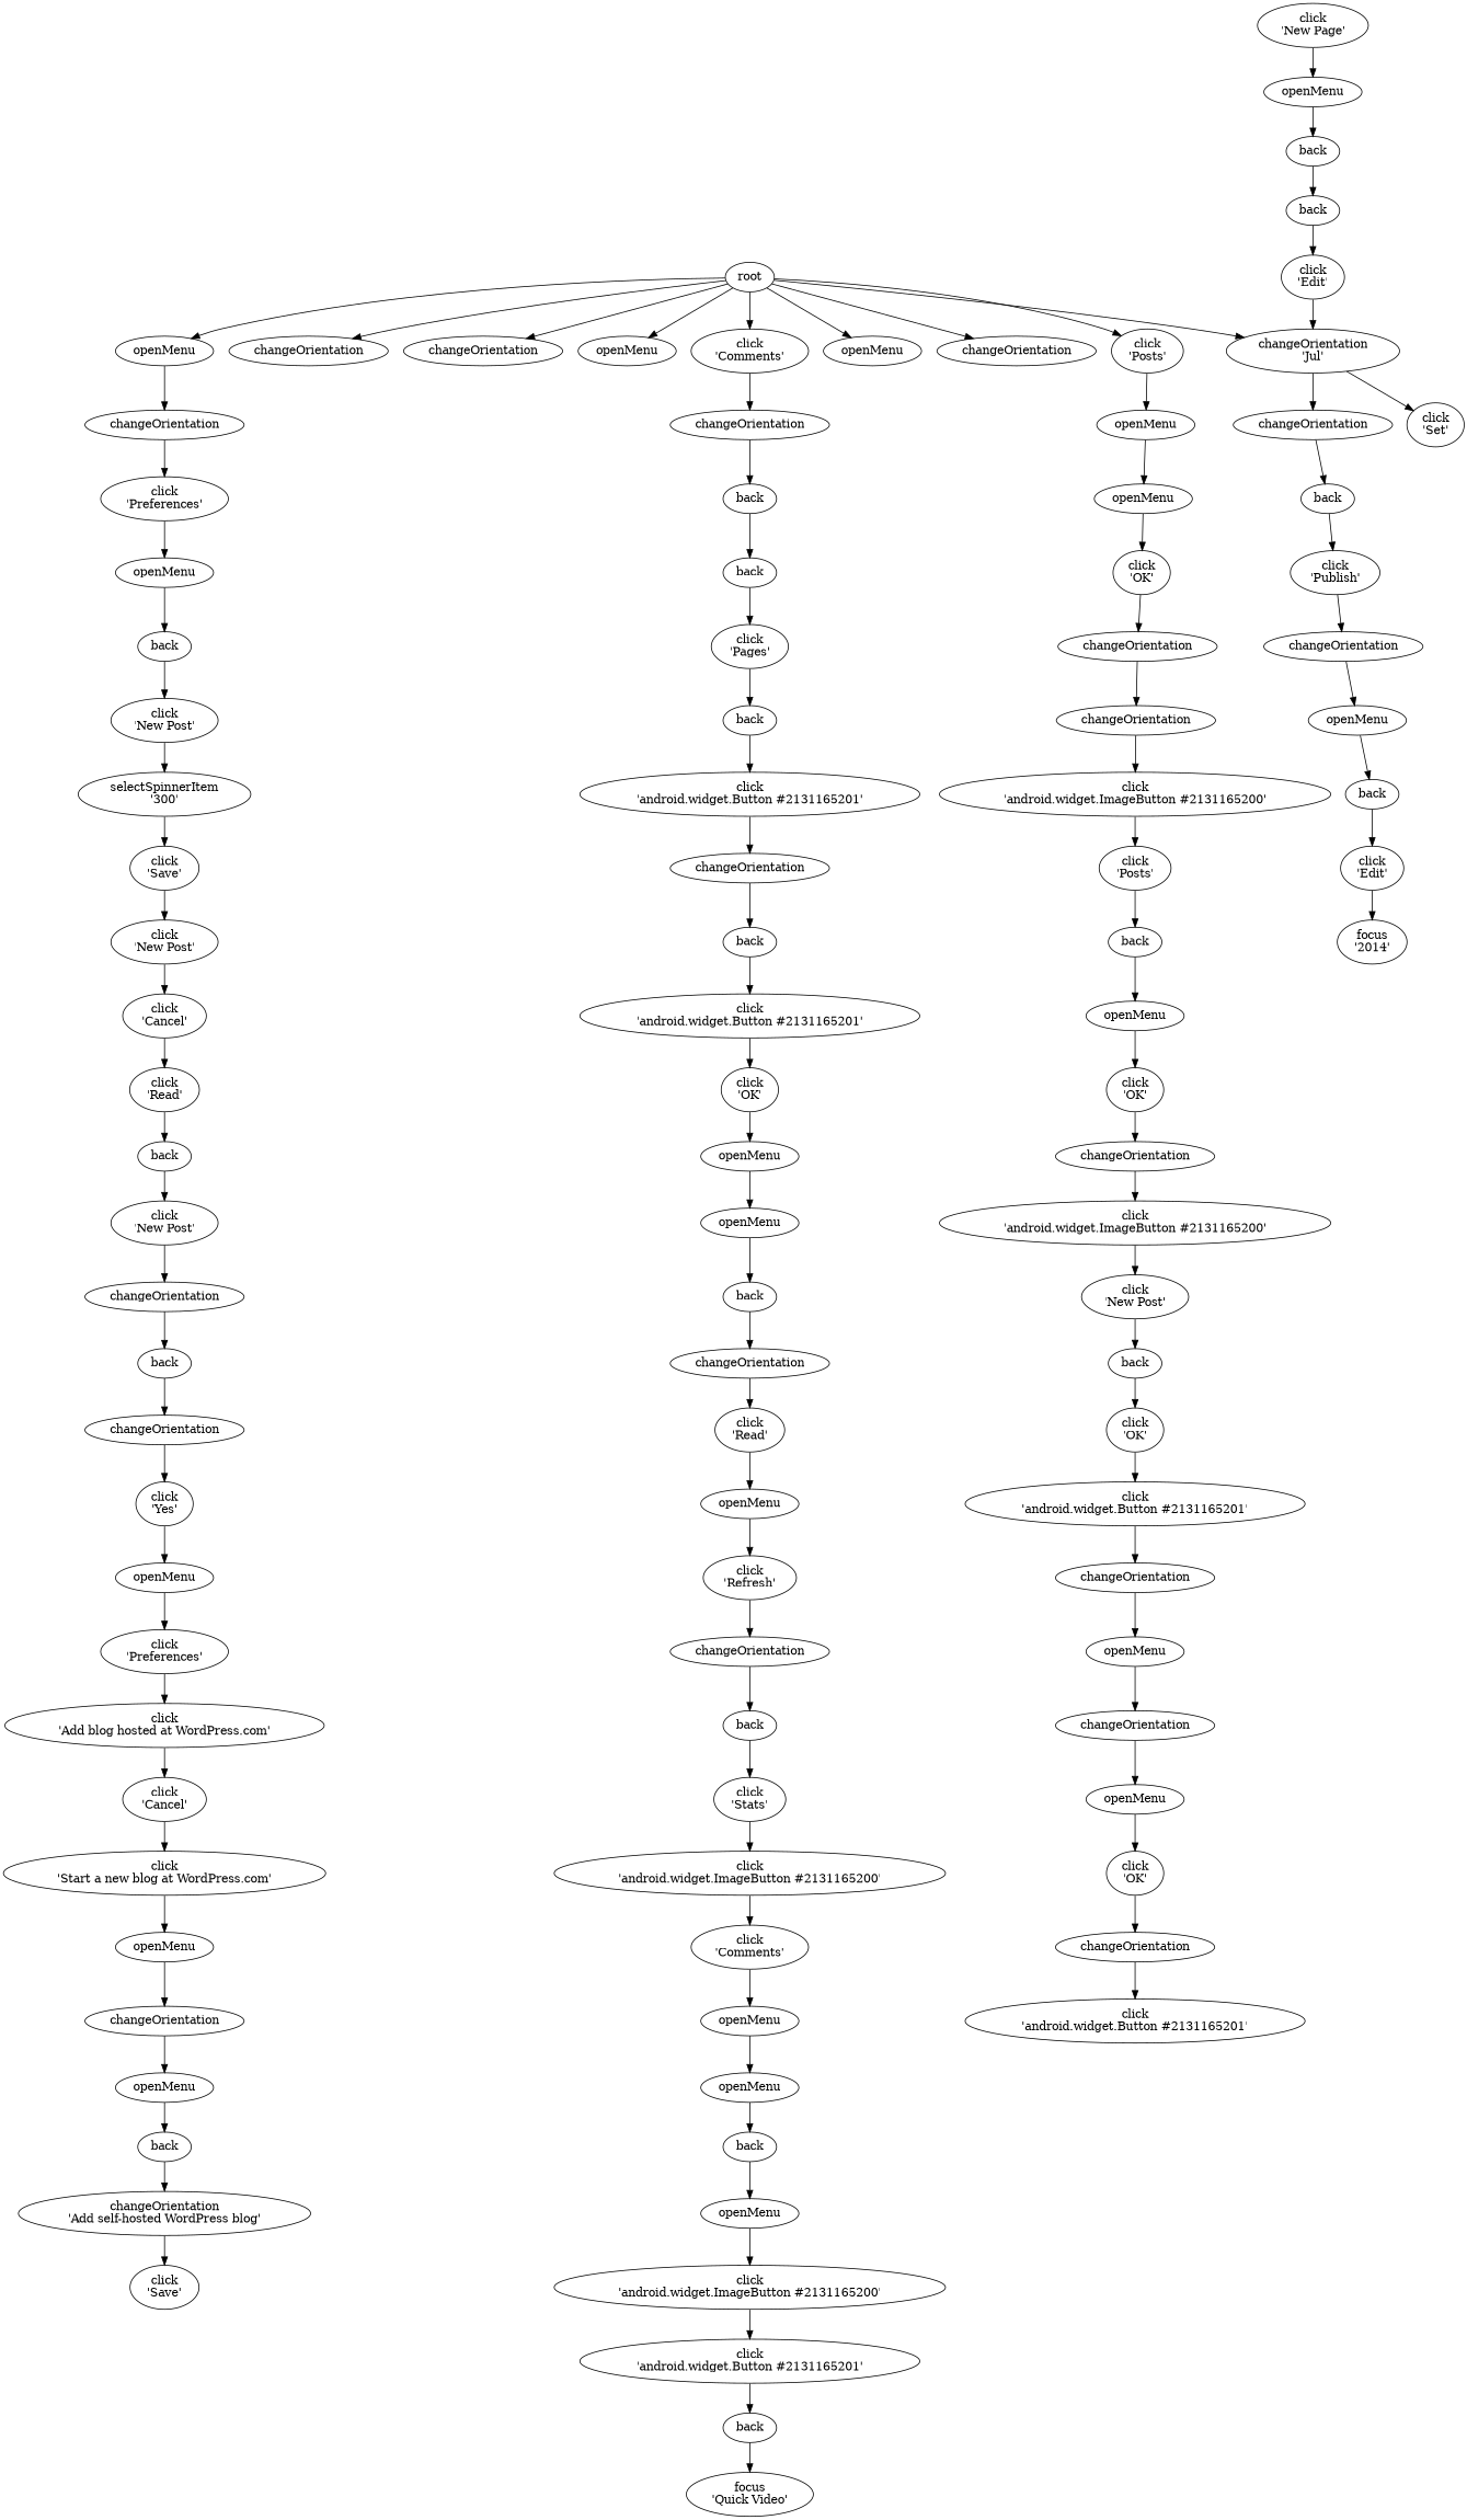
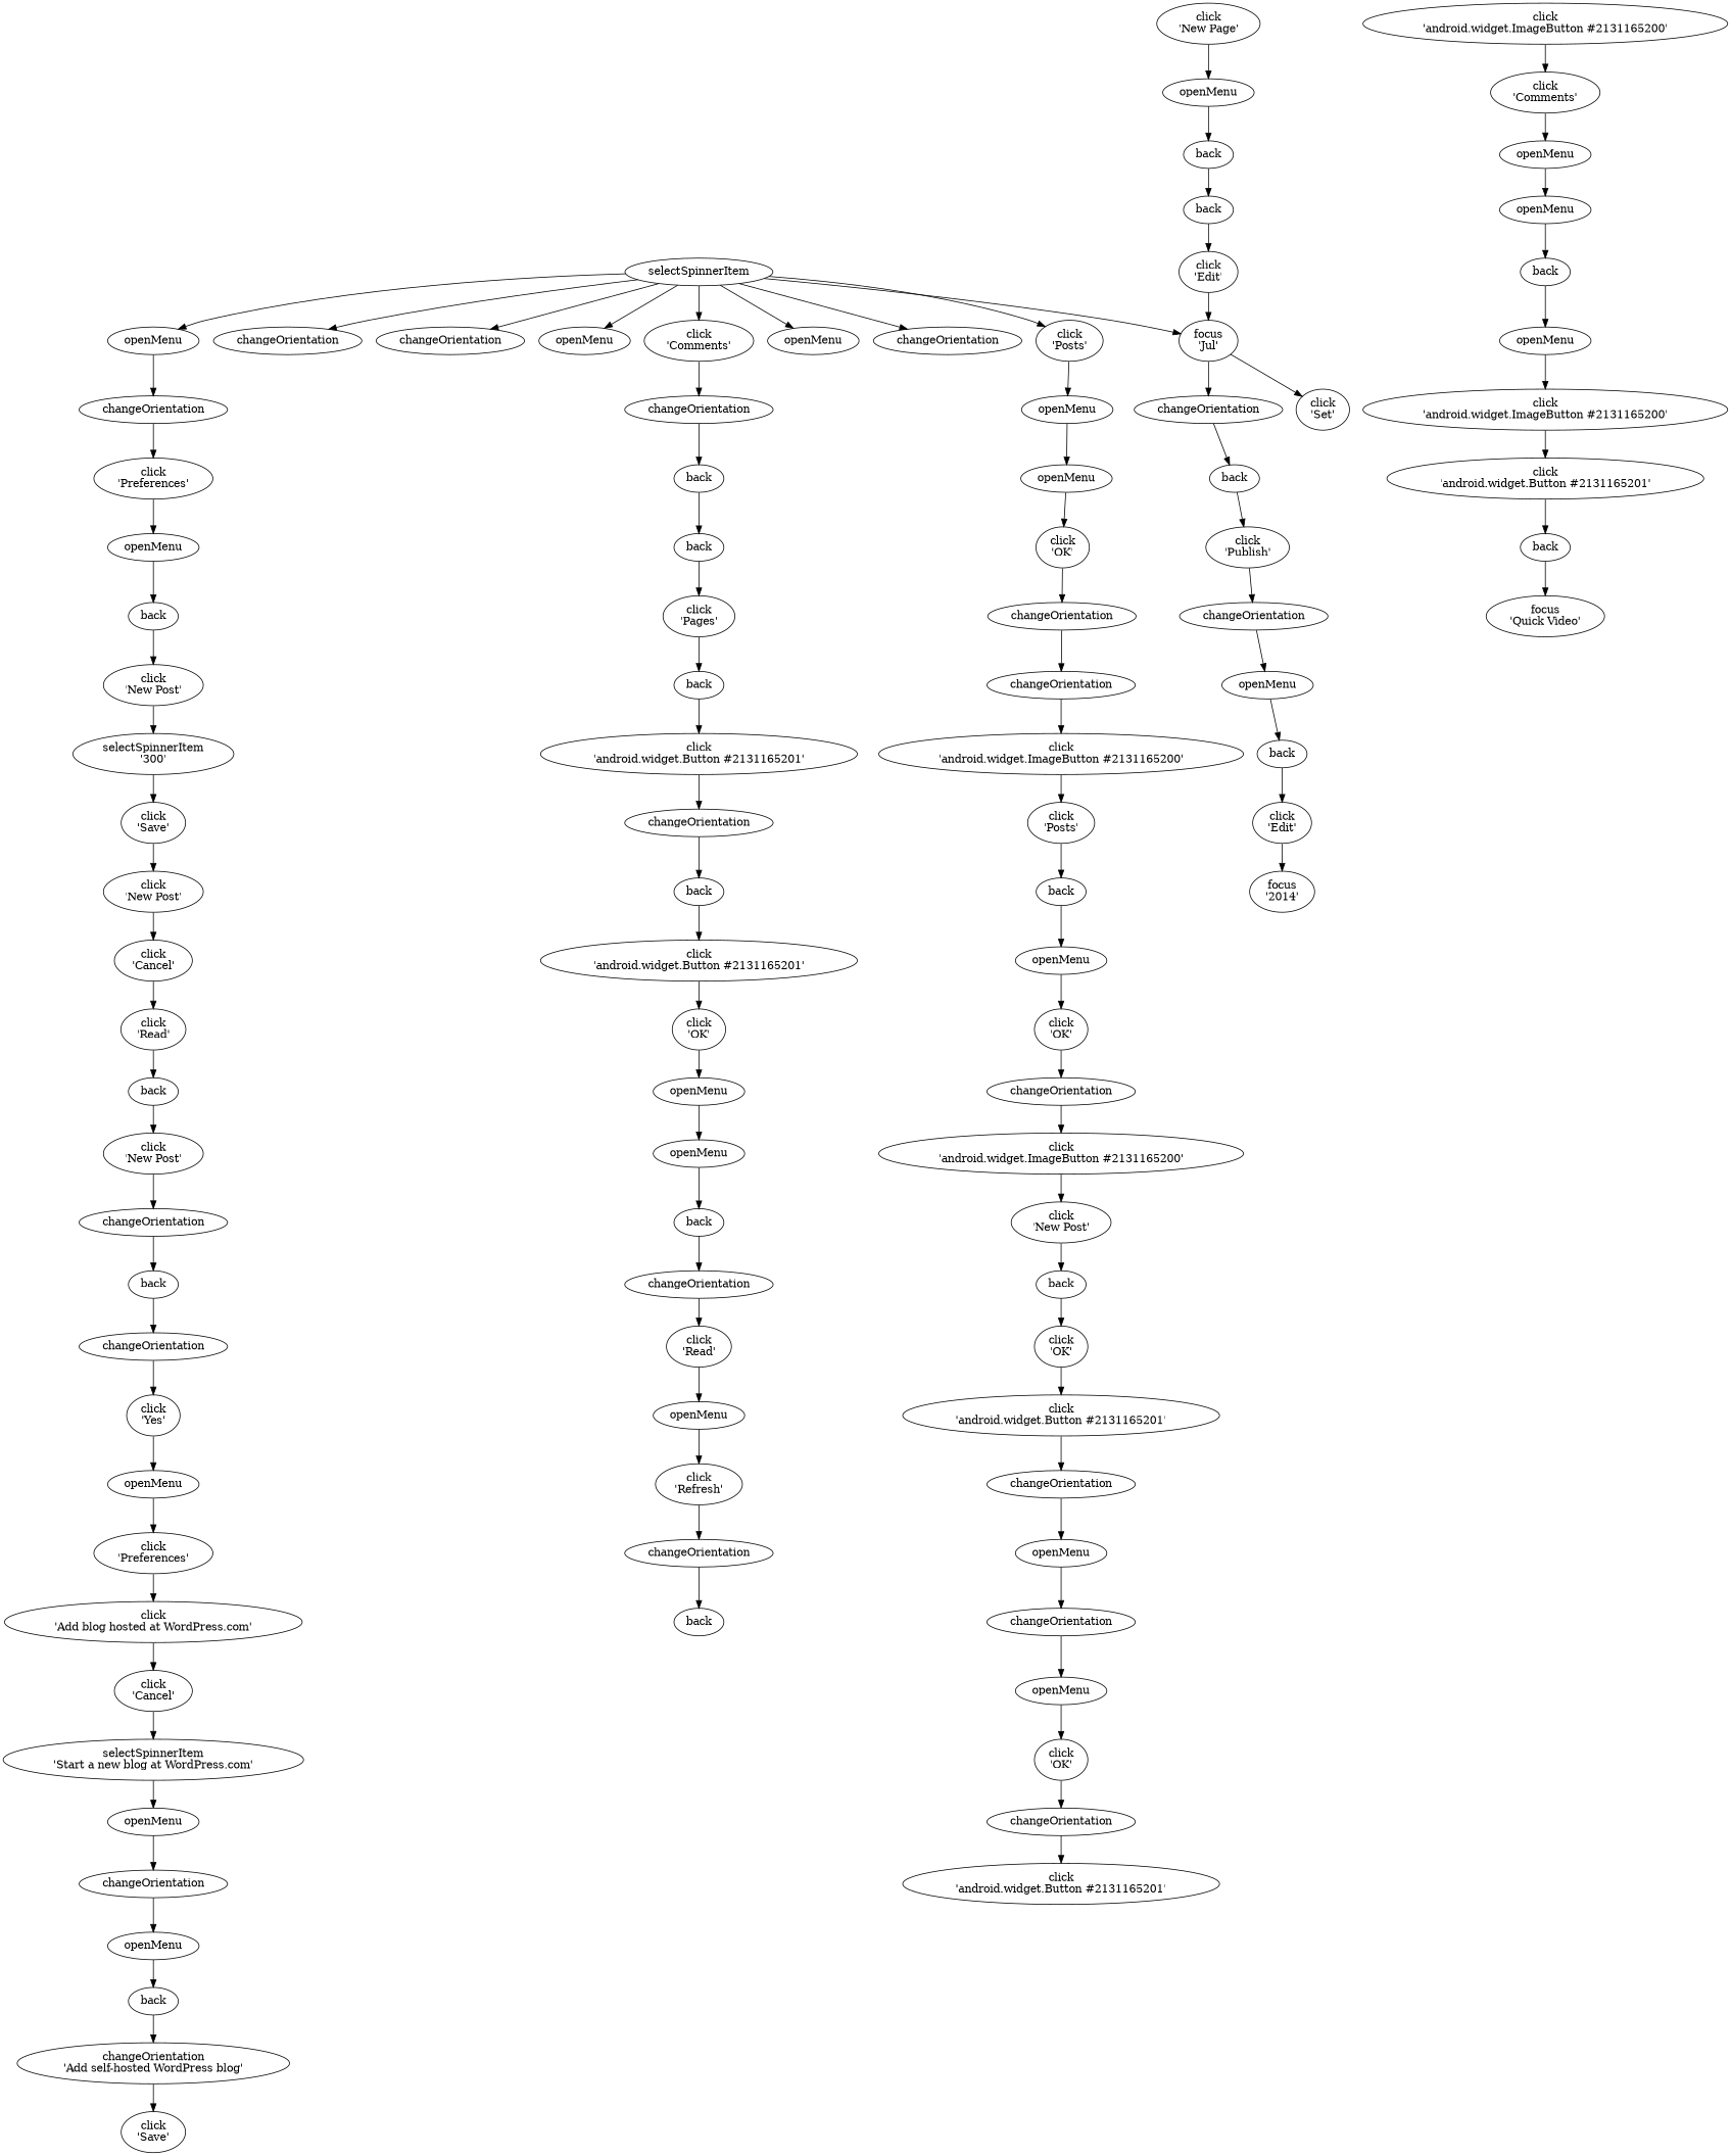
  digraph {
    n1 [label=openMenu]
    n2 [label=changeOrientation]
-   root
+   root [label=selectSpinnerItem]
    n4 [label=changeOrientation]
    n5 [label=changeOrientation]
    n6 [label=openMenu]
    n7 [label="click\n'Comments'"]
    n8 [label=openMenu]
    n9 [label=changeOrientation]
    n10 [label="click\n'Posts'"]
-   n11 [label="changeOrientation\n'Jul'"]
+   n11 [label="focus\n'Jul'"]
    n12 [label=changeOrientation]
    n13 [label="click\n'New Page'"]
    n14 [label=openMenu]
    n15 [label=openMenu]
    n16 [label="click\n'Preferences'"]
    n17 [label=openMenu]
    n18 [label=back]
    n19 [label="click\n'New Post'"]
    n20 [label="selectSpinnerItem\n'300'"]
    n21 [label="click\n'Save'"]
    n22 [label="click\n'New Post'"]
    n23 [label="click\n'Cancel'"]
    n24 [label="click\n'Read'"]
    n25 [label=back]
    n26 [label="click\n'New Post'"]
    n27 [label=changeOrientation]
    n28 [label=back]
    n29 [label=changeOrientation]
    n30 [label="click\n'Yes'"]
    n31 [label=openMenu]
    n32 [label="click\n'Preferences'"]
    n33 [label="click\n'Add blog hosted at WordPress.com'"]
    n34 [label="click\n'Cancel'"]
-   n35 [label="click\n'Start a new blog at WordPress.com'"]
+   n35 [label="selectSpinnerItem\n'Start a new blog at WordPress.com'"]
    n36 [label=openMenu]
    n37 [label=changeOrientation]
    n38 [label=openMenu]
    n39 [label=back]
    n40 [label="changeOrientation\n'Add self-hosted WordPress blog'"]
    n41 [label="click\n'Save'"]
    n42 [label=back]
    n43 [label=back]
    n44 [label="click\n'Pages'"]
    n45 [label=back]
    n46 [label="click\n'android.widget.Button #2131165201'"]
    n47 [label=changeOrientation]
    n48 [label=back]
    n49 [label="click\n'android.widget.Button #2131165201'"]
    n50 [label="click\n'OK'"]
    n51 [label=openMenu]
    n52 [label=openMenu]
    n53 [label=back]
    n54 [label=changeOrientation]
    n55 [label="click\n'Read'"]
    n56 [label=openMenu]
    n57 [label="click\n'Refresh'"]
    n58 [label=changeOrientation]
    n59 [label=back]
-   n60 [label="click\n'Stats'"]
    n61 [label="click\n'android.widget.ImageButton #2131165200'"]
    n62 [label="click\n'Comments'"]
    n63 [label=openMenu]
    n64 [label=openMenu]
    n65 [label=back]
    n66 [label=openMenu]
    n67 [label="click\n'android.widget.ImageButton #2131165200'"]
    n68 [label="click\n'android.widget.Button #2131165201'"]
    n69 [label=back]
    n70 [label="focus\n'Quick Video'"]
    n71 [label=back]
    n72 [label=back]
    n73 [label="click\n'Edit'"]
    n74 [label=changeOrientation]
    n75 [label="click\n'Set'"]
    n76 [label=back]
    n77 [label="click\n'Publish'"]
    n78 [label=changeOrientation]
    n79 [label=openMenu]
    n80 [label=back]
    n81 [label="click\n'Edit'"]
    n82 [label="focus\n'2014'"]
    n83 [label=openMenu]
    n84 [label="click\n'OK'"]
    n85 [label=changeOrientation]
    n86 [label=changeOrientation]
    n87 [label="click\n'android.widget.ImageButton #2131165200'"]
    n88 [label="click\n'Posts'"]
    n89 [label=back]
    n90 [label=openMenu]
    n91 [label="click\n'OK'"]
    n92 [label=changeOrientation]
    n93 [label="click\n'android.widget.ImageButton #2131165200'"]
    n94 [label="click\n'New Post'"]
    n95 [label=back]
    n96 [label="click\n'OK'"]
    n97 [label="click\n'android.widget.Button #2131165201'"]
    n98 [label=changeOrientation]
    n99 [label=openMenu]
    n100 [label=changeOrientation]
    n101 [label=openMenu]
    n102 [label="click\n'OK'"]
    n103 [label=changeOrientation]
    n104 [label="click\n'android.widget.Button #2131165201'"]
    n1 -> n2
    n2 -> n16
    root -> n1
    root -> n4
    root -> n5
    root -> n6
    root -> n7
    root -> n8
    root -> n9
    root -> n10
    root -> n11
    n7 -> n12
    n10 -> n15
    n11 -> n74
    n11 -> n75
    n12 -> n42
    n13 -> n14
    n14 -> n71
    n15 -> n83
    n16 -> n17
    n17 -> n18
    n18 -> n19
    n19 -> n20
    n20 -> n21
    n21 -> n22
    n22 -> n23
    n23 -> n24
    n24 -> n25
    n25 -> n26
    n26 -> n27
    n27 -> n28
    n28 -> n29
    n29 -> n30
    n30 -> n31
    n31 -> n32
    n32 -> n33
    n33 -> n34
    n34 -> n35
    n35 -> n36
    n36 -> n37
    n37 -> n38
    n38 -> n39
    n39 -> n40
    n40 -> n41
    n42 -> n43
    n43 -> n44
    n44 -> n45
    n45 -> n46
    n46 -> n47
    n47 -> n48
    n48 -> n49
    n49 -> n50
    n50 -> n51
    n51 -> n52
    n52 -> n53
    n53 -> n54
    n54 -> n55
    n55 -> n56
    n56 -> n57
    n57 -> n58
    n58 -> n59
-   n59 -> n60
-   n60 -> n61
    n61 -> n62
    n62 -> n63
    n63 -> n64
    n64 -> n65
    n65 -> n66
    n66 -> n67
    n67 -> n68
    n68 -> n69
    n69 -> n70
    n71 -> n72
    n72 -> n73
    n73 -> n11
    n74 -> n76
    n76 -> n77
    n77 -> n78
    n78 -> n79
    n79 -> n80
    n80 -> n81
    n81 -> n82
    n83 -> n84
    n84 -> n85
    n85 -> n86
    n86 -> n87
    n87 -> n88
    n88 -> n89
    n89 -> n90
    n90 -> n91
    n91 -> n92
    n92 -> n93
    n93 -> n94
    n94 -> n95
    n95 -> n96
    n96 -> n97
    n97 -> n98
    n98 -> n99
    n99 -> n100
    n100 -> n101
    n101 -> n102
    n102 -> n103
    n103 -> n104
  }
